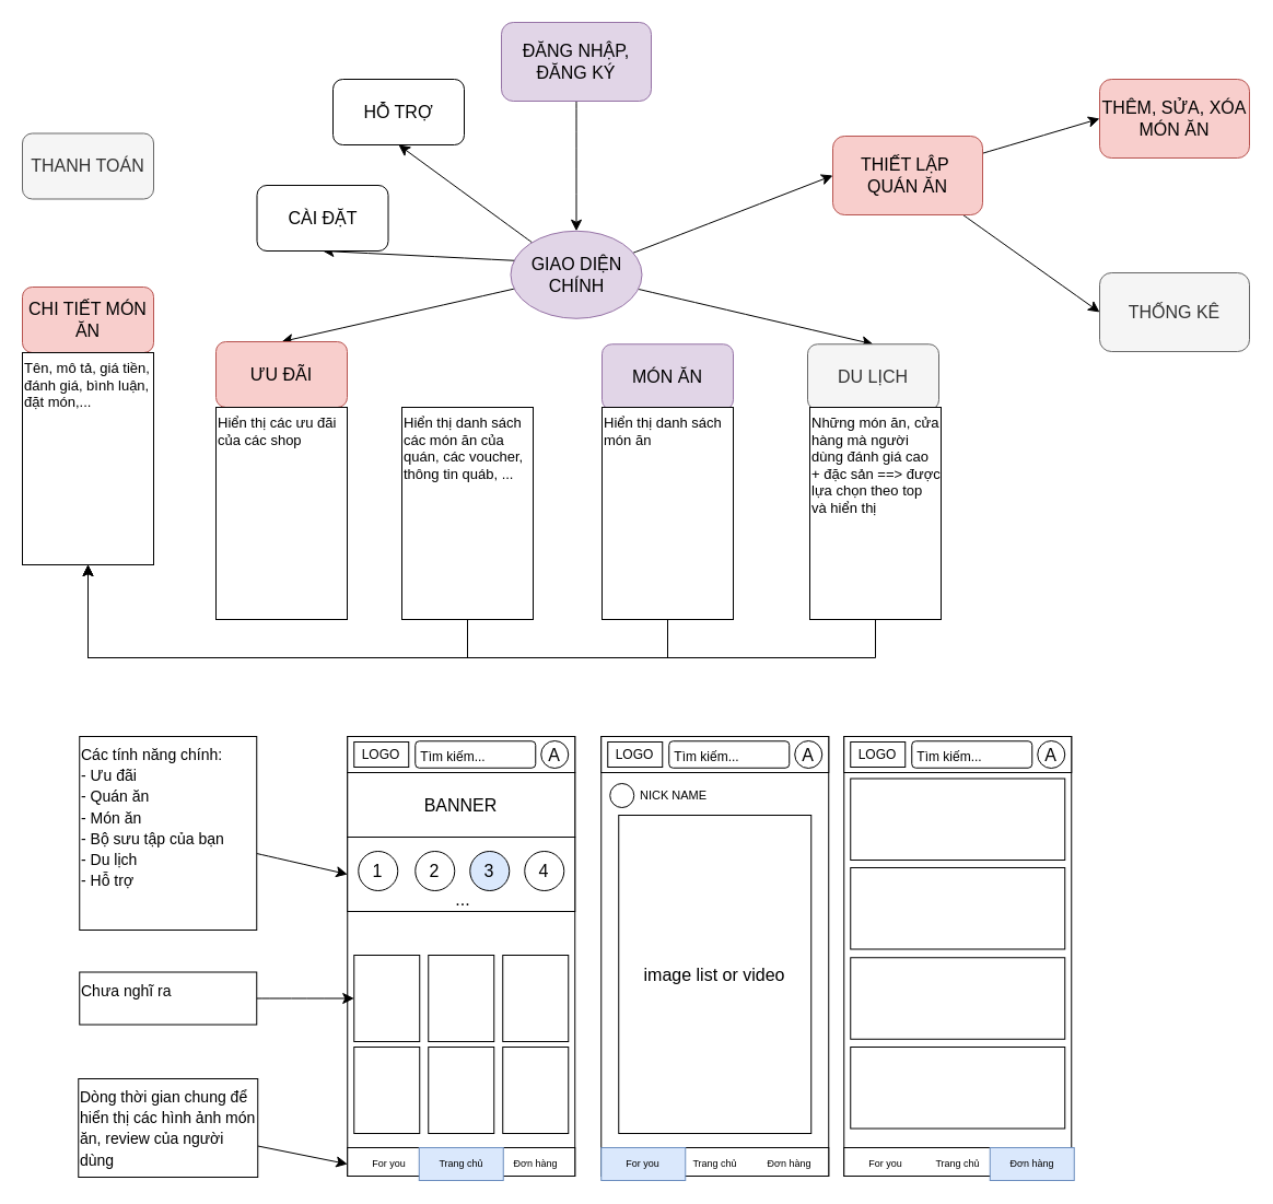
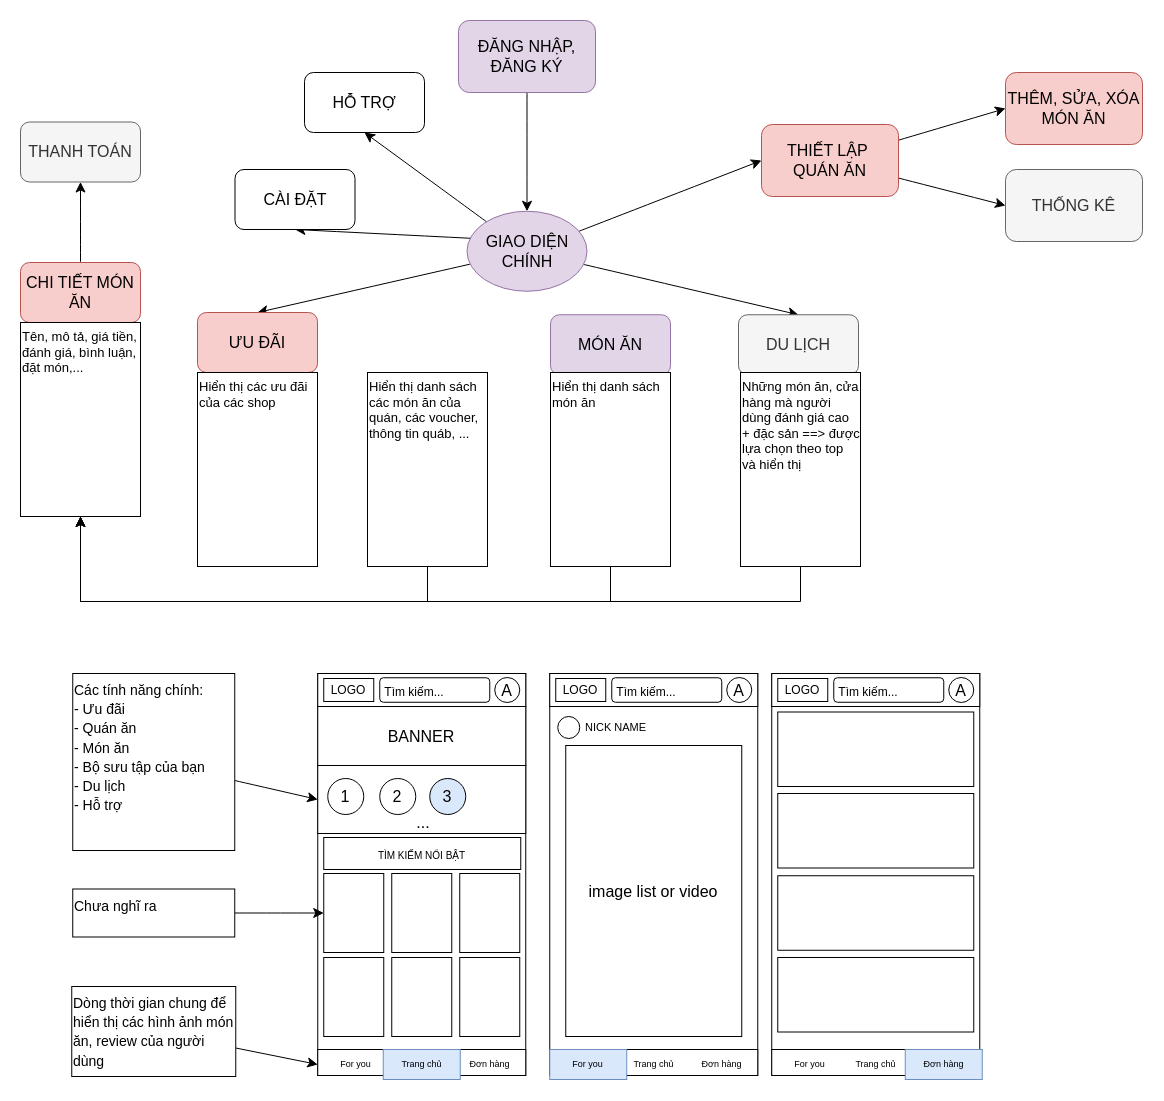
  <mxCell id="0" />
  <mxCell id="1" parent="0" />
  <mxCell id="2" style="edgeStyle=none;curved=1;rounded=0;orthogonalLoop=1;jettySize=auto;html=1;entryX=0.5;entryY=0;entryDx=0;entryDy=0;fontSize=12;startSize=8;endSize=8;" parent="1" source="3" target="9" edge="1"><mxGeometry relative="1" as="geometry" /></mxCell>
  <mxCell id="3" value="ĐĂNG NHẬP, ĐĂNG KÝ" style="rounded=1;whiteSpace=wrap;html=1;fontSize=16;fillColor=#e1d5e7;strokeColor=#9673a6;" parent="1" vertex="1"><mxGeometry x="458" y="20" width="137" height="72" as="geometry" /></mxCell>
  <mxCell id="4" style="edgeStyle=none;curved=1;rounded=0;orthogonalLoop=1;jettySize=auto;html=1;entryX=0.5;entryY=1;entryDx=0;entryDy=0;fontSize=12;startSize=8;endSize=8;" parent="1" source="9" target="67" edge="1"><mxGeometry relative="1" as="geometry" /></mxCell>
  <mxCell id="5" style="edgeStyle=none;curved=1;rounded=0;orthogonalLoop=1;jettySize=auto;html=1;entryX=0.5;entryY=0;entryDx=0;entryDy=0;fontSize=12;startSize=8;endSize=8;" parent="1" source="9" target="64" edge="1"><mxGeometry relative="1" as="geometry" /></mxCell>
  <mxCell id="6" style="edgeStyle=none;curved=1;rounded=0;orthogonalLoop=1;jettySize=auto;html=1;entryX=0.5;entryY=0;entryDx=0;entryDy=0;fontSize=12;startSize=8;endSize=8;" parent="1" source="9" target="66" edge="1"><mxGeometry relative="1" as="geometry" /></mxCell>
  <mxCell id="7" style="edgeStyle=none;curved=1;rounded=0;orthogonalLoop=1;jettySize=auto;html=1;entryX=0.5;entryY=1;entryDx=0;entryDy=0;fontSize=12;startSize=8;endSize=8;" parent="1" target="78" edge="1"><mxGeometry relative="1" as="geometry"><mxPoint x="580.447" y="243.288" as="sourcePoint" /><mxPoint x="918" y="200.5" as="targetPoint" /></mxGeometry></mxCell>
  <mxCell id="8" style="edgeStyle=none;curved=1;rounded=0;orthogonalLoop=1;jettySize=auto;html=1;fontSize=12;startSize=8;endSize=8;entryX=0;entryY=0.5;entryDx=0;entryDy=0;" parent="1" source="9" target="82" edge="1"><mxGeometry relative="1" as="geometry"><mxPoint x="1011.006" y="135.821" as="targetPoint" /></mxGeometry></mxCell>
  <mxCell id="9" value="GIAO DIỆN CHÍNH" style="ellipse;whiteSpace=wrap;html=1;fontSize=16;fillColor=#e1d5e7;strokeColor=#9673a6;" parent="1" vertex="1"><mxGeometry x="466.5" y="210.75" width="120" height="80" as="geometry" /></mxCell>
  <mxCell id="10" value="" style="rounded=0;whiteSpace=wrap;html=1;fontSize=16;" parent="1" vertex="1"><mxGeometry x="317.25" y="673" width="208" height="402" as="geometry" /></mxCell>
  <mxCell id="11" value="" style="rounded=0;whiteSpace=wrap;html=1;fontSize=16;" parent="1" vertex="1"><mxGeometry x="317.25" y="673" width="208" height="33" as="geometry" /></mxCell>
  <mxCell id="12" value="BANNER" style="rounded=0;whiteSpace=wrap;html=1;fontSize=16;" parent="1" vertex="1"><mxGeometry x="317.25" y="706" width="208" height="59" as="geometry" /></mxCell>
  <mxCell id="13" value="" style="rounded=0;whiteSpace=wrap;html=1;fontSize=16;" parent="1" vertex="1"><mxGeometry x="317.25" y="765" width="208" height="68" as="geometry" /></mxCell>
  <mxCell id="14" value="1" style="ellipse;whiteSpace=wrap;html=1;aspect=fixed;fontSize=16;" parent="1" vertex="1"><mxGeometry x="327.25" y="778" width="36" height="36" as="geometry" /></mxCell>
  <mxCell id="15" value="2" style="ellipse;whiteSpace=wrap;html=1;aspect=fixed;fontSize=16;" parent="1" vertex="1"><mxGeometry x="379.25" y="778" width="36" height="36" as="geometry" /></mxCell>
  <mxCell id="16" value="3" style="ellipse;whiteSpace=wrap;html=1;aspect=fixed;fontSize=16;fillColor=#dae8fc;" parent="1" vertex="1"><mxGeometry x="429.25" y="778" width="36" height="36" as="geometry" /></mxCell>
- <mxCell id="17" value="4" style="ellipse;whiteSpace=wrap;html=1;aspect=fixed;fontSize=16;" parent="1" vertex="1"><mxGeometry x="479.25" y="778" width="36" height="36" as="geometry" /></mxCell>
  <mxCell id="18" style="edgeStyle=none;curved=1;rounded=0;orthogonalLoop=1;jettySize=auto;html=1;entryX=0;entryY=0.5;entryDx=0;entryDy=0;fontSize=12;startSize=8;endSize=8;" parent="1" source="19" target="13" edge="1"><mxGeometry relative="1" as="geometry" /></mxCell>
  <mxCell id="19" value="&lt;font style=&quot;font-size: 14px;&quot;&gt;Các tính năng chính:&lt;br&gt;- Ưu đãi&lt;br&gt;- Quán ăn&lt;br&gt;- Món ăn&lt;br&gt;- Bộ sưu tập của bạn&lt;br&gt;- Du lịch&lt;br&gt;- Hỗ trợ&lt;br&gt;&lt;/font&gt;" style="rounded=0;whiteSpace=wrap;html=1;fontSize=16;align=left;verticalAlign=top;" parent="1" vertex="1"><mxGeometry x="72.25" y="673" width="162" height="177" as="geometry" /></mxCell>
  <mxCell id="20" value="&lt;font style=&quot;font-size: 12px;&quot;&gt;&amp;nbsp;Tìm kiếm...&lt;/font&gt;" style="rounded=1;whiteSpace=wrap;html=1;fontSize=16;align=left;" parent="1" vertex="1"><mxGeometry x="379.25" y="677.25" width="110" height="24.5" as="geometry" /></mxCell>
  <mxCell id="21" value="A" style="ellipse;whiteSpace=wrap;html=1;aspect=fixed;fontSize=16;" parent="1" vertex="1"><mxGeometry x="494.25" y="677" width="25" height="25" as="geometry" /></mxCell>
  <mxCell id="22" value="..." style="text;strokeColor=none;fillColor=none;html=1;align=center;verticalAlign=middle;whiteSpace=wrap;rounded=0;fontSize=16;" parent="1" vertex="1"><mxGeometry x="393.25" y="807" width="60" height="30" as="geometry" /></mxCell>
+ <mxCell id="23" value="&lt;font style=&quot;font-size: 10px;&quot;&gt;TÌM KIẾM NỔI BẬT&lt;/font&gt;" style="rounded=0;whiteSpace=wrap;html=1;fontSize=16;" parent="1" vertex="1"><mxGeometry x="323.25" y="837" width="197" height="32" as="geometry" /></mxCell>
  <mxCell id="24" value="" style="rounded=0;whiteSpace=wrap;html=1;fontSize=16;" parent="1" vertex="1"><mxGeometry x="323.25" y="873" width="60" height="79" as="geometry" /></mxCell>
  <mxCell id="25" value="" style="rounded=0;whiteSpace=wrap;html=1;fontSize=16;" parent="1" vertex="1"><mxGeometry x="391.25" y="873" width="60" height="79" as="geometry" /></mxCell>
  <mxCell id="26" value="" style="rounded=0;whiteSpace=wrap;html=1;fontSize=16;" parent="1" vertex="1"><mxGeometry x="459.25" y="873" width="60" height="79" as="geometry" /></mxCell>
  <mxCell id="27" value="" style="rounded=0;whiteSpace=wrap;html=1;fontSize=16;" parent="1" vertex="1"><mxGeometry x="323.25" y="957" width="60" height="79" as="geometry" /></mxCell>
  <mxCell id="28" value="" style="rounded=0;whiteSpace=wrap;html=1;fontSize=16;" parent="1" vertex="1"><mxGeometry x="391.25" y="957" width="60" height="79" as="geometry" /></mxCell>
  <mxCell id="29" value="" style="rounded=0;whiteSpace=wrap;html=1;fontSize=16;" parent="1" vertex="1"><mxGeometry x="459.25" y="957" width="60" height="79" as="geometry" /></mxCell>
  <mxCell id="30" style="edgeStyle=none;curved=1;rounded=0;orthogonalLoop=1;jettySize=auto;html=1;fontSize=12;startSize=8;endSize=8;" parent="1" source="31" target="24" edge="1"><mxGeometry relative="1" as="geometry" /></mxCell>
  <mxCell id="31" value="&lt;font style=&quot;font-size: 14px;&quot;&gt;Chưa nghĩ ra&lt;br&gt;&lt;/font&gt;" style="rounded=0;whiteSpace=wrap;html=1;fontSize=16;align=left;verticalAlign=top;" parent="1" vertex="1"><mxGeometry x="72.25" y="888.5" width="162" height="48" as="geometry" /></mxCell>
  <mxCell id="32" value="LOGO" style="rounded=0;whiteSpace=wrap;html=1;fontSize=12;" parent="1" vertex="1"><mxGeometry x="323.25" y="678" width="50" height="23" as="geometry" /></mxCell>
  <mxCell id="33" value="" style="rounded=0;whiteSpace=wrap;html=1;fontSize=16;" parent="1" vertex="1"><mxGeometry x="549.25" y="673" width="208" height="402" as="geometry" /></mxCell>
  <mxCell id="34" value="" style="rounded=0;whiteSpace=wrap;html=1;fontSize=16;" parent="1" vertex="1"><mxGeometry x="549.25" y="673" width="208" height="33" as="geometry" /></mxCell>
  <mxCell id="35" value="&lt;font style=&quot;font-size: 12px;&quot;&gt;&amp;nbsp;Tìm kiếm...&lt;/font&gt;" style="rounded=1;whiteSpace=wrap;html=1;fontSize=16;align=left;" parent="1" vertex="1"><mxGeometry x="611.25" y="677.25" width="110" height="24.5" as="geometry" /></mxCell>
  <mxCell id="36" value="A" style="ellipse;whiteSpace=wrap;html=1;aspect=fixed;fontSize=16;" parent="1" vertex="1"><mxGeometry x="726.25" y="677" width="25" height="25" as="geometry" /></mxCell>
  <mxCell id="37" value="LOGO" style="rounded=0;whiteSpace=wrap;html=1;fontSize=12;" parent="1" vertex="1"><mxGeometry x="555.25" y="678" width="50" height="23" as="geometry" /></mxCell>
  <mxCell id="38" value="" style="rounded=0;whiteSpace=wrap;html=1;fontSize=16;" parent="1" vertex="1"><mxGeometry x="317.25" y="1049" width="208" height="26" as="geometry" /></mxCell>
  <mxCell id="39" value="For you" style="text;html=1;strokeColor=none;fillColor=none;align=center;verticalAlign=middle;whiteSpace=wrap;rounded=0;fontSize=9;" parent="1" vertex="1"><mxGeometry x="317.25" y="1049" width="77" height="30" as="geometry" /></mxCell>
  <mxCell id="40" value="Trang chủ" style="text;html=1;strokeColor=#6c8ebf;fillColor=#dae8fc;align=center;verticalAlign=middle;whiteSpace=wrap;rounded=0;fontSize=9;" parent="1" vertex="1"><mxGeometry x="382.75" y="1049" width="77" height="30" as="geometry" /></mxCell>
  <mxCell id="41" value="Đơn hàng" style="text;html=1;strokeColor=none;fillColor=none;align=center;verticalAlign=middle;whiteSpace=wrap;rounded=0;fontSize=9;" parent="1" vertex="1"><mxGeometry x="450.75" y="1049" width="77" height="30" as="geometry" /></mxCell>
  <mxCell id="42" style="rounded=0;orthogonalLoop=1;jettySize=auto;html=1;fontSize=12;startSize=8;endSize=8;entryX=0;entryY=0.5;entryDx=0;entryDy=0;" parent="1" source="43" target="39" edge="1"><mxGeometry relative="1" as="geometry"><mxPoint x="487.25" y="1074" as="targetPoint" /></mxGeometry></mxCell>
  <mxCell id="43" value="&lt;font style=&quot;font-size: 14px;&quot;&gt;Dòng thời gian chung để hiển thị các hình ảnh món ăn, review của người dùng&lt;br&gt;&lt;/font&gt;" style="rounded=0;whiteSpace=wrap;html=1;fontSize=16;align=left;verticalAlign=top;" parent="1" vertex="1"><mxGeometry x="71.25" y="986" width="164" height="90" as="geometry" /></mxCell>
  <mxCell id="44" value="" style="rounded=0;whiteSpace=wrap;html=1;fontSize=16;" parent="1" vertex="1"><mxGeometry x="549.25" y="1049" width="208" height="26" as="geometry" /></mxCell>
  <mxCell id="45" value="For you" style="text;html=1;strokeColor=#6c8ebf;fillColor=#dae8fc;align=center;verticalAlign=middle;whiteSpace=wrap;rounded=0;fontSize=9;" parent="1" vertex="1"><mxGeometry x="549.25" y="1049" width="77" height="30" as="geometry" /></mxCell>
  <mxCell id="46" value="Trang chủ" style="text;html=1;strokeColor=none;fillColor=none;align=center;verticalAlign=middle;whiteSpace=wrap;rounded=0;fontSize=9;" parent="1" vertex="1"><mxGeometry x="614.75" y="1049" width="77" height="30" as="geometry" /></mxCell>
  <mxCell id="47" value="Đơn hàng" style="text;html=1;strokeColor=none;fillColor=none;align=center;verticalAlign=middle;whiteSpace=wrap;rounded=0;fontSize=9;" parent="1" vertex="1"><mxGeometry x="682.75" y="1049" width="77" height="30" as="geometry" /></mxCell>
  <mxCell id="48" value="image list or video" style="rounded=0;whiteSpace=wrap;html=1;fontSize=16;" parent="1" vertex="1"><mxGeometry x="565.25" y="745" width="176" height="291" as="geometry" /></mxCell>
  <mxCell id="49" value="" style="ellipse;whiteSpace=wrap;html=1;aspect=fixed;fontSize=16;" parent="1" vertex="1"><mxGeometry x="557.25" y="716" width="22" height="22" as="geometry" /></mxCell>
  <mxCell id="50" value="NICK NAME" style="text;html=1;strokeColor=none;fillColor=none;align=center;verticalAlign=middle;whiteSpace=wrap;rounded=0;fontSize=11;" parent="1" vertex="1"><mxGeometry x="579.25" y="711.5" width="73" height="31" as="geometry" /></mxCell>
  <mxCell id="51" value="" style="rounded=0;whiteSpace=wrap;html=1;fontSize=16;" parent="1" vertex="1"><mxGeometry x="771.25" y="673" width="208" height="402" as="geometry" /></mxCell>
  <mxCell id="52" value="" style="rounded=0;whiteSpace=wrap;html=1;fontSize=16;" parent="1" vertex="1"><mxGeometry x="771.25" y="673" width="208" height="33" as="geometry" /></mxCell>
  <mxCell id="53" value="&lt;font style=&quot;font-size: 12px;&quot;&gt;&amp;nbsp;Tìm kiếm...&lt;/font&gt;" style="rounded=1;whiteSpace=wrap;html=1;fontSize=16;align=left;" parent="1" vertex="1"><mxGeometry x="833.25" y="677.25" width="110" height="24.5" as="geometry" /></mxCell>
  <mxCell id="54" value="A" style="ellipse;whiteSpace=wrap;html=1;aspect=fixed;fontSize=16;" parent="1" vertex="1"><mxGeometry x="948.25" y="677" width="25" height="25" as="geometry" /></mxCell>
  <mxCell id="55" value="LOGO" style="rounded=0;whiteSpace=wrap;html=1;fontSize=12;" parent="1" vertex="1"><mxGeometry x="777.25" y="678" width="50" height="23" as="geometry" /></mxCell>
  <mxCell id="56" value="" style="rounded=0;whiteSpace=wrap;html=1;fontSize=16;" parent="1" vertex="1"><mxGeometry x="771.25" y="1049" width="208" height="26" as="geometry" /></mxCell>
  <mxCell id="57" value="For you" style="text;html=1;align=center;verticalAlign=middle;whiteSpace=wrap;rounded=0;fontSize=9;" parent="1" vertex="1"><mxGeometry x="771.25" y="1049" width="77" height="30" as="geometry" /></mxCell>
  <mxCell id="58" value="Trang chủ" style="text;html=1;strokeColor=none;fillColor=none;align=center;verticalAlign=middle;whiteSpace=wrap;rounded=0;fontSize=9;" parent="1" vertex="1"><mxGeometry x="836.75" y="1049" width="77" height="30" as="geometry" /></mxCell>
  <mxCell id="59" value="Đơn hàng" style="text;html=1;strokeColor=#6c8ebf;fillColor=#dae8fc;align=center;verticalAlign=middle;whiteSpace=wrap;rounded=0;fontSize=9;" parent="1" vertex="1"><mxGeometry x="904.75" y="1049" width="77" height="30" as="geometry" /></mxCell>
  <mxCell id="60" value="" style="rounded=0;whiteSpace=wrap;html=1;fontSize=16;" parent="1" vertex="1"><mxGeometry x="777.25" y="711.5" width="196" height="74.5" as="geometry" /></mxCell>
  <mxCell id="61" value="" style="rounded=0;whiteSpace=wrap;html=1;fontSize=16;" parent="1" vertex="1"><mxGeometry x="777.25" y="793" width="196" height="74.5" as="geometry" /></mxCell>
  <mxCell id="62" value="" style="rounded=0;whiteSpace=wrap;html=1;fontSize=16;" parent="1" vertex="1"><mxGeometry x="777.25" y="875.25" width="196" height="74.5" as="geometry" /></mxCell>
  <mxCell id="63" value="" style="rounded=0;whiteSpace=wrap;html=1;fontSize=16;" parent="1" vertex="1"><mxGeometry x="777.25" y="957" width="196" height="74.5" as="geometry" /></mxCell>
  <mxCell id="64" value="ƯU ĐÃI" style="rounded=1;whiteSpace=wrap;html=1;fontSize=16;fillColor=#f8cecc;strokeColor=#b85450;" parent="1" vertex="1"><mxGeometry x="197" y="312" width="120" height="60" as="geometry" /></mxCell>
  <mxCell id="65" value="MÓN ĂN" style="rounded=1;whiteSpace=wrap;html=1;fontSize=16;fillColor=#e1d5e7;strokeColor=#9673a6;" parent="1" vertex="1"><mxGeometry x="550" y="314.25" width="120" height="60" as="geometry" /></mxCell>
  <mxCell id="66" value="DU LỊCH" style="rounded=1;whiteSpace=wrap;html=1;fontSize=16;fillColor=#f5f5f5;fontColor=#333333;strokeColor=#666666;" parent="1" vertex="1"><mxGeometry x="738" y="314.25" width="120" height="60" as="geometry" /></mxCell>
  <mxCell id="67" value="HỖ TRỢ" style="rounded=1;whiteSpace=wrap;html=1;fontSize=16;" parent="1" vertex="1"><mxGeometry x="304" y="72" width="120" height="60" as="geometry" /></mxCell>
  <mxCell id="68" style="edgeStyle=orthogonalEdgeStyle;rounded=0;orthogonalLoop=1;jettySize=auto;html=1;entryX=0.5;entryY=1;entryDx=0;entryDy=0;fontSize=12;startSize=8;endSize=8;" parent="1" source="69" target="77" edge="1"><mxGeometry relative="1" as="geometry"><Array as="points"><mxPoint x="427" y="601" /><mxPoint x="80" y="601" /></Array></mxGeometry></mxCell>
  <mxCell id="69" value="Hiển thị danh sách các món ăn của quán, các voucher, thông tin quáb, ..." style="rounded=0;whiteSpace=wrap;html=1;fontSize=13;align=left;verticalAlign=top;" parent="1" vertex="1"><mxGeometry x="367" y="372" width="120" height="194" as="geometry" /></mxCell>
  <mxCell id="70" style="edgeStyle=orthogonalEdgeStyle;rounded=0;orthogonalLoop=1;jettySize=auto;html=1;entryX=0.5;entryY=1;entryDx=0;entryDy=0;fontSize=12;startSize=8;endSize=8;" parent="1" source="71" target="77" edge="1"><mxGeometry relative="1" as="geometry"><Array as="points"><mxPoint x="800" y="601" /><mxPoint x="80" y="601" /></Array></mxGeometry></mxCell>
  <mxCell id="71" value="Những món ăn, cửa hàng mà người dùng đánh giá cao&lt;br&gt;+ đặc sản ==&amp;gt; được lựa chọn theo top và hiển thị" style="rounded=0;whiteSpace=wrap;html=1;fontSize=13;verticalAlign=top;align=left;" parent="1" vertex="1"><mxGeometry x="740" y="372" width="120" height="194" as="geometry" /></mxCell>
  <mxCell id="72" style="edgeStyle=orthogonalEdgeStyle;rounded=0;orthogonalLoop=1;jettySize=auto;html=1;entryX=0.5;entryY=1;entryDx=0;entryDy=0;fontSize=12;startSize=8;endSize=8;" parent="1" source="73" target="77" edge="1"><mxGeometry relative="1" as="geometry"><Array as="points"><mxPoint x="610" y="601" /><mxPoint x="80" y="601" /></Array></mxGeometry></mxCell>
  <mxCell id="73" value="Hiển thị danh sách món ăn" style="rounded=0;whiteSpace=wrap;html=1;fontSize=13;align=left;verticalAlign=top;" parent="1" vertex="1"><mxGeometry x="550" y="372" width="120" height="194" as="geometry" /></mxCell>
  <mxCell id="74" value="Hiển thị các ưu đãi của các shop" style="rounded=0;whiteSpace=wrap;html=1;fontSize=13;align=left;verticalAlign=top;" parent="1" vertex="1"><mxGeometry x="197" y="372" width="120" height="194" as="geometry" /></mxCell>
+ <mxCell id="75" style="edgeStyle=none;curved=1;rounded=0;orthogonalLoop=1;jettySize=auto;html=1;fontSize=12;startSize=8;endSize=8;" parent="1" source="76" target="79" edge="1"><mxGeometry relative="1" as="geometry"><mxPoint x="80" y="141.376" as="targetPoint" /></mxGeometry></mxCell>
  <mxCell id="76" value="CHI TIẾT MÓN ĂN" style="rounded=1;whiteSpace=wrap;html=1;fontSize=16;fillColor=#f8cecc;strokeColor=#b85450;" parent="1" vertex="1"><mxGeometry x="20" y="262" width="120" height="60" as="geometry" /></mxCell>
  <mxCell id="77" value="Tên, mô tả, giá tiền, đánh giá, bình luận, đặt món,..." style="rounded=0;whiteSpace=wrap;html=1;fontSize=13;align=left;verticalAlign=top;" parent="1" vertex="1"><mxGeometry x="20" y="322" width="120" height="194" as="geometry" /></mxCell>
  <mxCell id="78" value="CÀI ĐẶT" style="rounded=1;whiteSpace=wrap;html=1;fontSize=16;" parent="1" vertex="1"><mxGeometry x="234.5" y="169" width="120" height="60" as="geometry" /></mxCell>
  <mxCell id="79" value="THANH TOÁN" style="rounded=1;whiteSpace=wrap;html=1;fontSize=16;fillColor=#f5f5f5;fontColor=#333333;strokeColor=#666666;" parent="1" vertex="1"><mxGeometry x="20" y="121.496" width="120" height="60" as="geometry" /></mxCell>
  <mxCell id="80" style="edgeStyle=none;curved=1;rounded=0;orthogonalLoop=1;jettySize=auto;html=1;entryX=0;entryY=0.5;entryDx=0;entryDy=0;fontSize=12;startSize=8;endSize=8;" parent="1" source="82" target="83" edge="1"><mxGeometry relative="1" as="geometry" /></mxCell>
  <mxCell id="81" style="edgeStyle=none;curved=1;rounded=0;orthogonalLoop=1;jettySize=auto;html=1;entryX=0;entryY=0.5;entryDx=0;entryDy=0;fontSize=12;startSize=8;endSize=8;" parent="1" source="82" target="84" edge="1"><mxGeometry relative="1" as="geometry" /></mxCell>
  <mxCell id="82" value="THIẾT LẬP&amp;nbsp; QUÁN ĂN" style="rounded=1;whiteSpace=wrap;html=1;fontSize=16;fillColor=#f8cecc;strokeColor=#b85450;" parent="1" vertex="1"><mxGeometry x="761" y="124" width="137" height="72" as="geometry" /></mxCell>
  <mxCell id="83" value="THÊM, SỬA, XÓA MÓN ĂN" style="rounded=1;whiteSpace=wrap;html=1;fontSize=16;fillColor=#f8cecc;strokeColor=#b85450;" parent="1" vertex="1"><mxGeometry x="1005" y="72" width="137" height="72" as="geometry" /></mxCell>
- <mxCell id="84" value="THỐNG KÊ" style="rounded=1;whiteSpace=wrap;html=1;fontSize=16;fillColor=#f5f5f5;fontColor=#333333;strokeColor=#666666;" parent="1" vertex="1"><mxGeometry x="1005" y="249" width="137" height="72" as="geometry" /></mxCell>
+ <mxCell id="84" value="THỐNG KÊ" style="rounded=1;whiteSpace=wrap;html=1;fontSize=16;fillColor=#f5f5f5;fontColor=#333333;strokeColor=#666666;" parent="1" vertex="1"><mxGeometry x="1005" y="169" width="137" height="72" as="geometry" /></mxCell>
